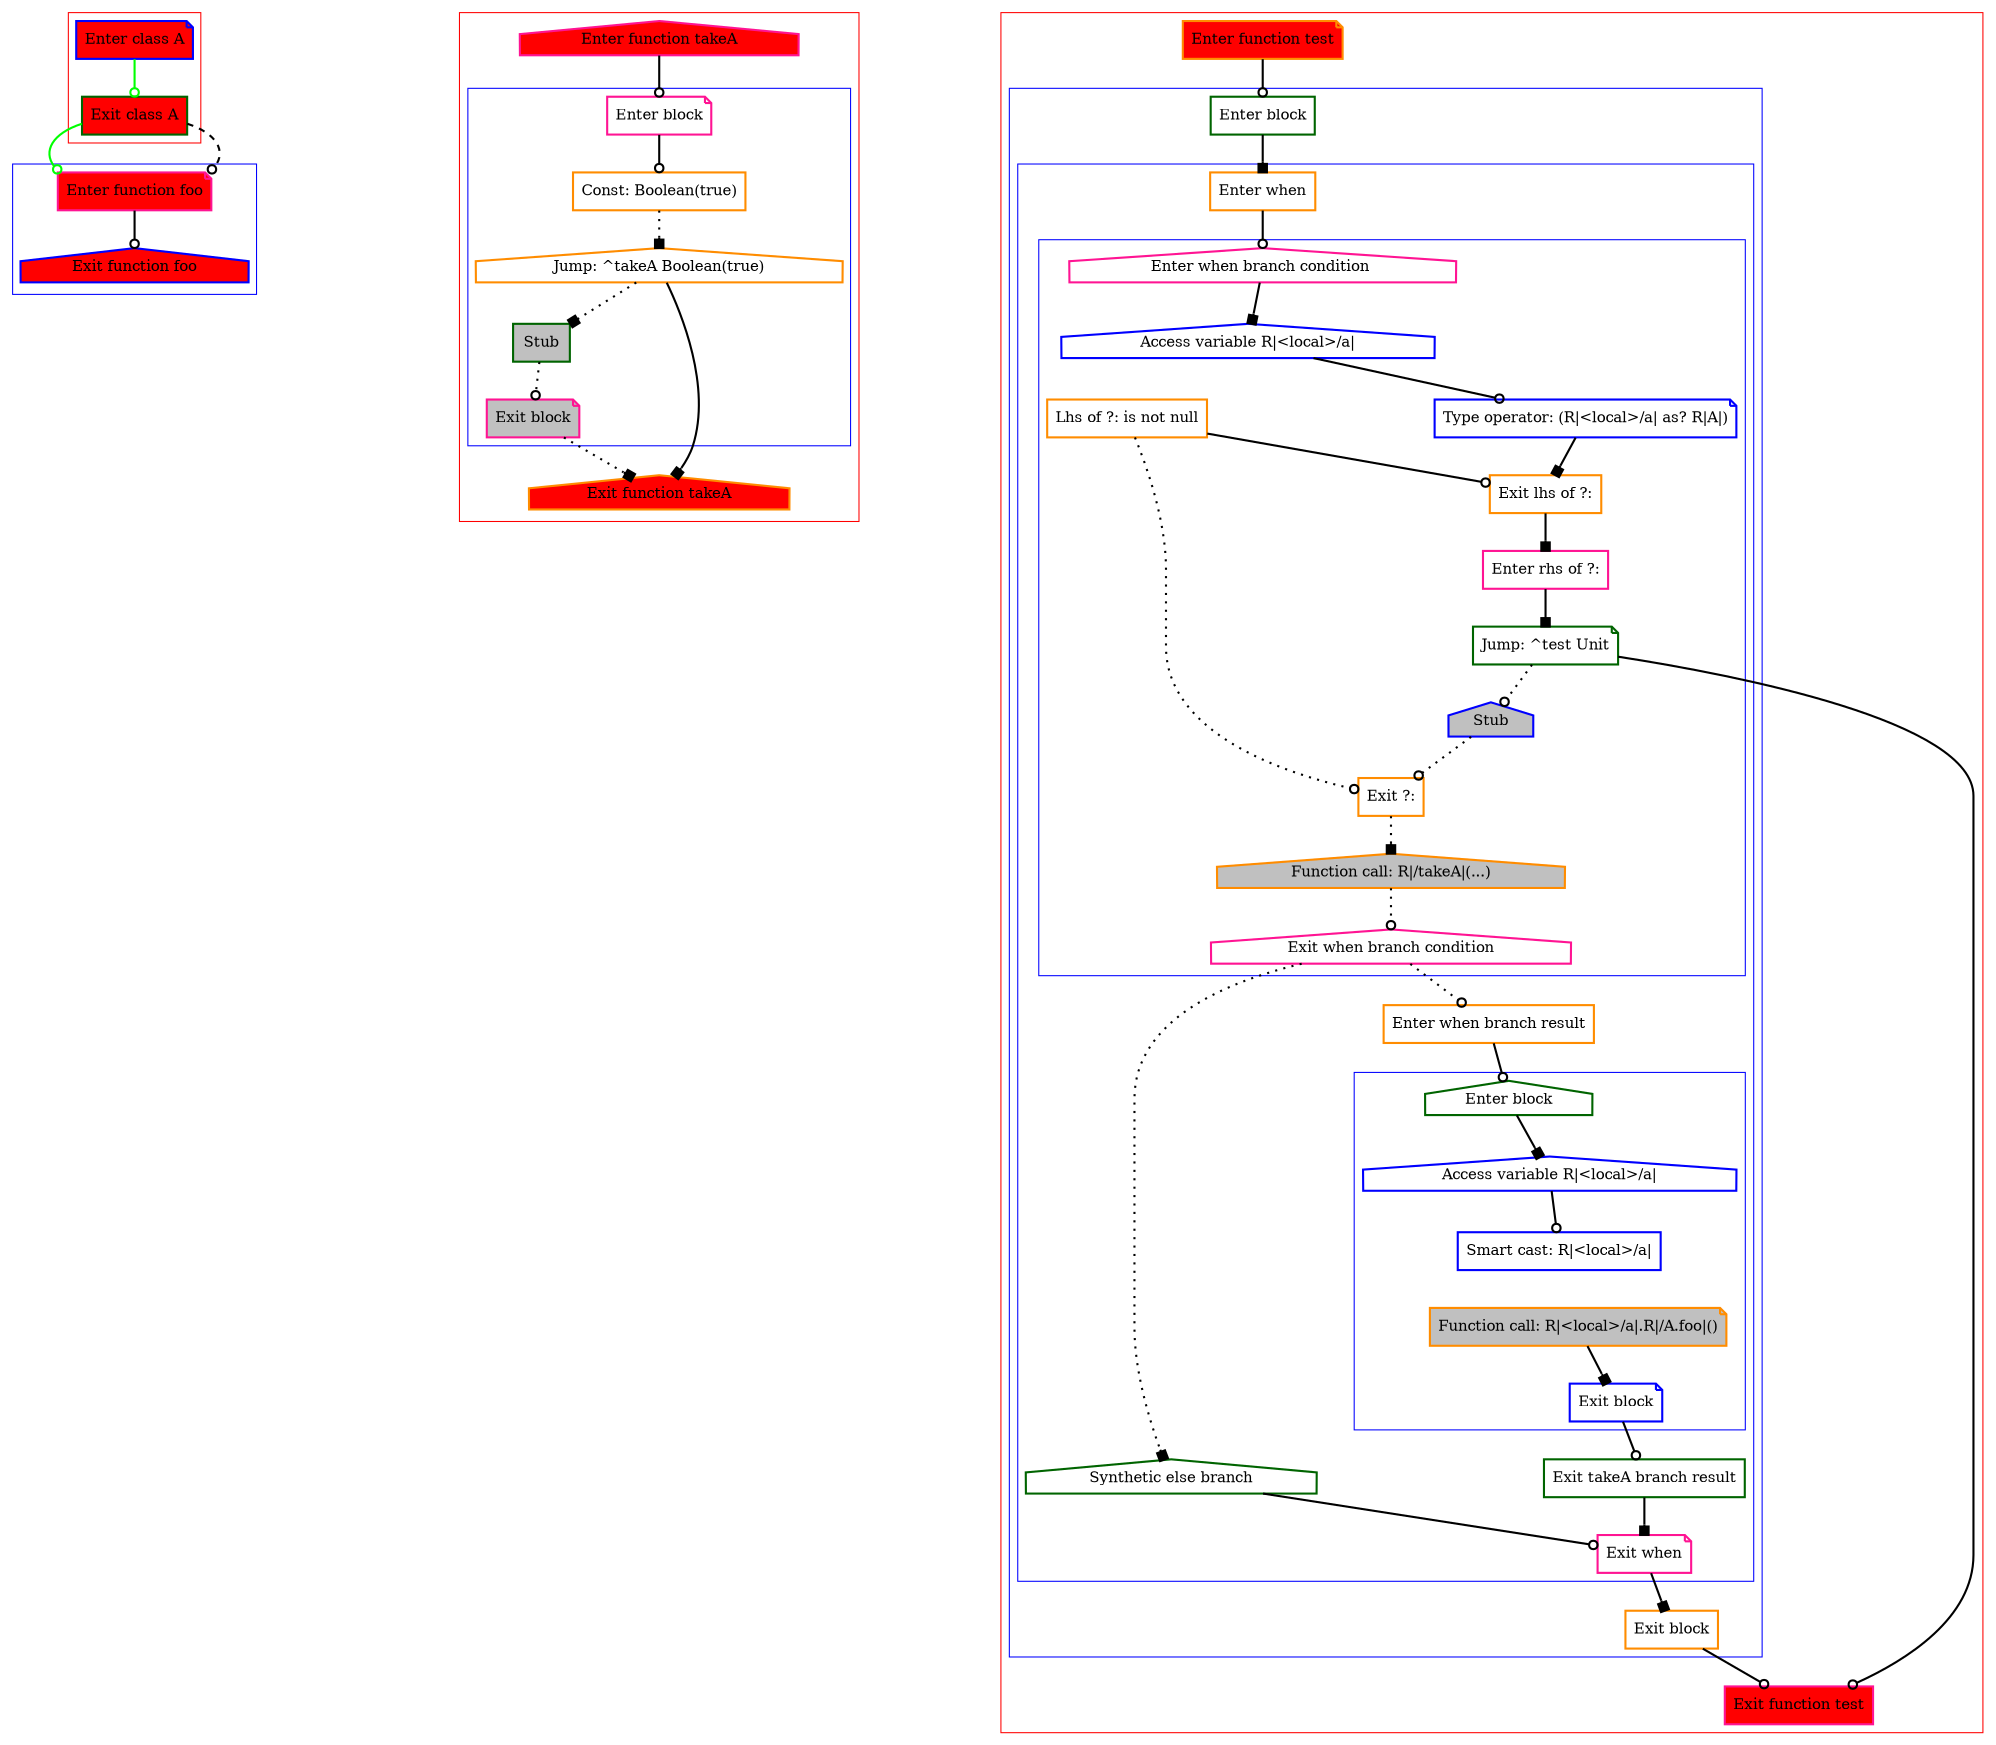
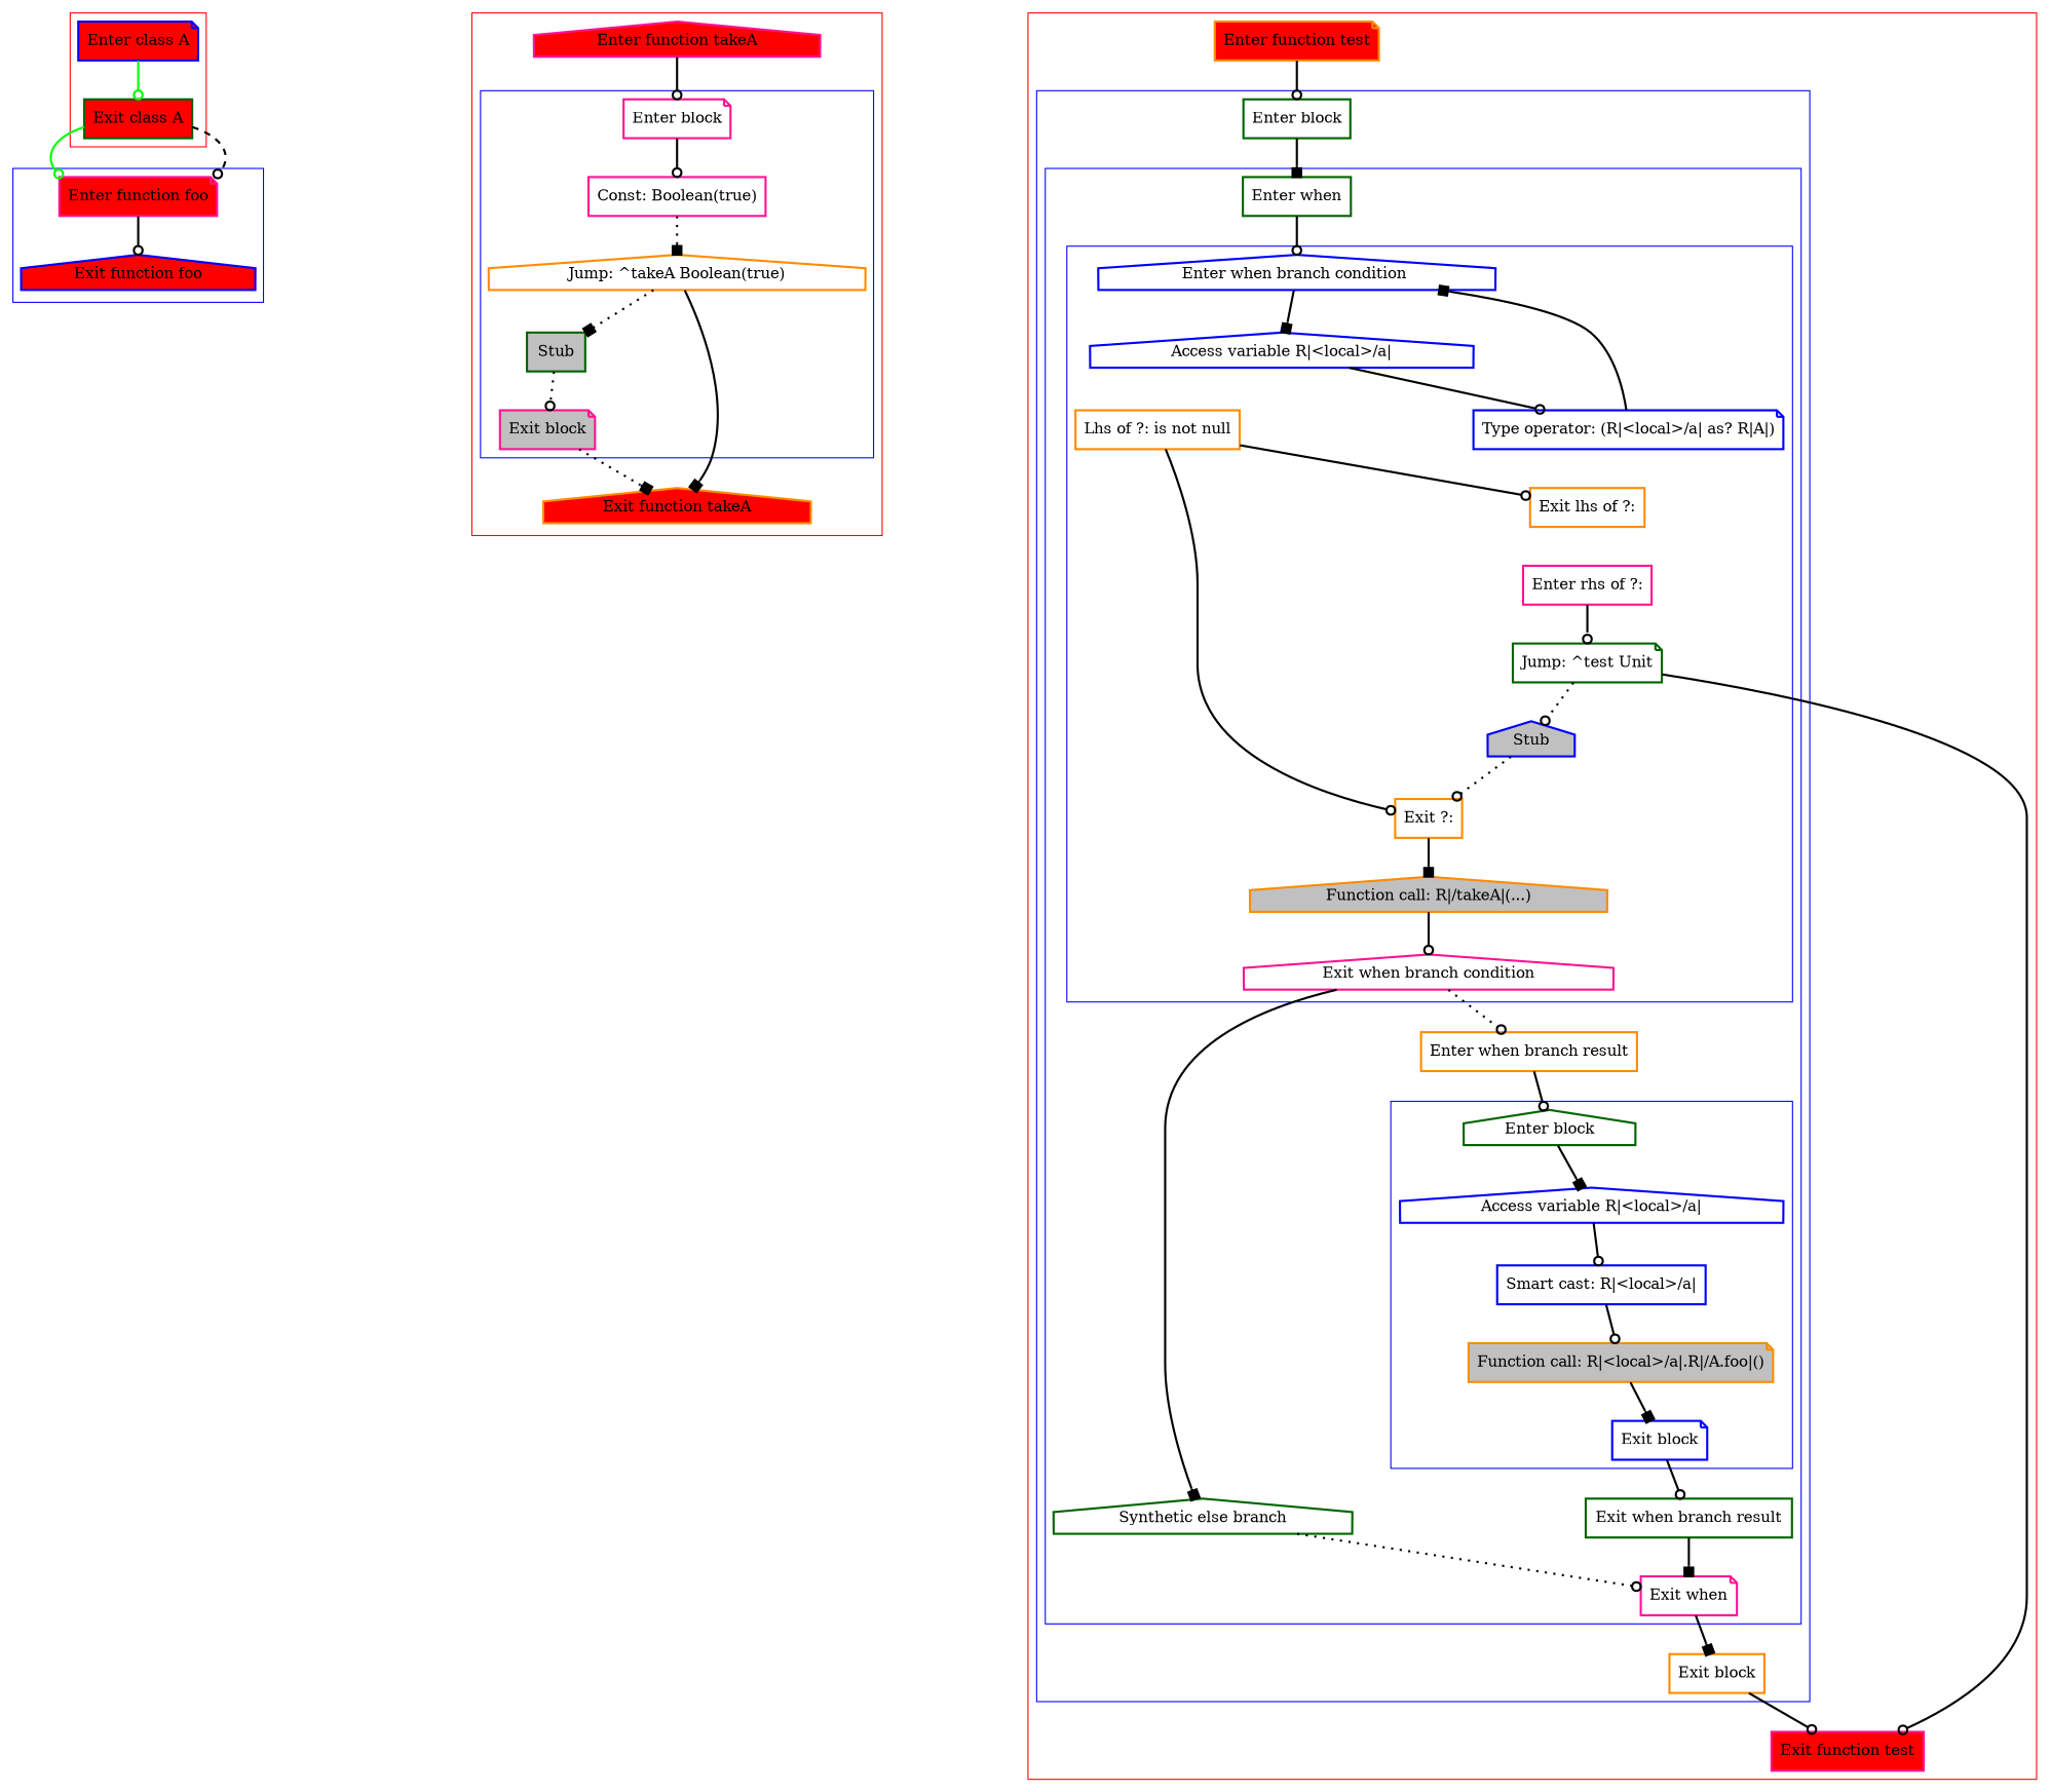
  digraph {
    nodesep=3
    node [color=deeppink penwidth=2 shape=box]
    edge [arrowhead=odot penwidth=2]
    n1 [color=blue fillcolor=red label="Enter class A" shape=note style=filled]
    n2 [color=darkgreen fillcolor=red label="Exit class A" style=filled]
    n3 [fillcolor=red label="Enter function foo" shape=note style=filled]
    n4 [color=blue fillcolor=red label="Exit function foo" shape=house style=filled]
    n5 [label="Enter block" shape=note]
-   n6 [color=darkorange label="Const: Boolean(true)"]
+   n6 [label="Const: Boolean(true)"]
    n7 [color=darkorange label="Jump: ^takeA Boolean(true)" shape=house]
    n8 [color=darkgreen fillcolor=gray label=Stub style=filled]
    n9 [fillcolor=gray label="Exit block" shape=note style=filled]
    n10 [fillcolor=red label="Enter function takeA" shape=house style=filled]
    n11 [color=darkorange fillcolor=red label="Exit function takeA" shape=house style=filled]
-   n12 [label="Enter when branch condition " shape=house]
+   n12 [color=blue label="Enter when branch condition " shape=house]
    n13 [color=blue label="Access variable R|<local>/a|" shape=house]
    n14 [color=blue label="Type operator: (R|<local>/a| as? R|A|)" shape=note]
    n15 [color=darkorange label="Exit lhs of ?:"]
    n16 [label="Enter rhs of ?:"]
    n17 [color=darkgreen label="Jump: ^test Unit" shape=note]
    n18 [color=blue fillcolor=gray label=Stub shape=house style=filled]
    n19 [color=darkorange label="Lhs of ?: is not null"]
    n20 [color=darkorange label="Exit ?:"]
    n21 [color=darkorange fillcolor=gray label="Function call: R|/takeA|(...)" shape=house style=filled]
    n22 [label="Exit when branch condition" shape=house]
    n23 [color=darkgreen label="Enter block" shape=house]
    n24 [color=blue label="Access variable R|<local>/a|" shape=house]
    n25 [color=blue label="Smart cast: R|<local>/a|"]
    n26 [color=darkorange fillcolor=gray label="Function call: R|<local>/a|.R|/A.foo|()" shape=note style=filled]
    n27 [color=blue label="Exit block" shape=note]
-   n28 [color=darkorange label="Enter when"]
+   n28 [color=darkgreen label="Enter when"]
    n29 [color=darkgreen label="Synthetic else branch" shape=house]
    n30 [color=darkorange label="Enter when branch result"]
-   n31 [color=darkgreen label="Exit takeA branch result"]
+   n31 [color=darkgreen label="Exit when branch result"]
    n32 [label="Exit when" shape=note]
    n33 [color=darkgreen label="Enter block"]
    n34 [color=darkorange label="Exit block"]
    n35 [color=darkorange fillcolor=red label="Enter function test" shape=note style=filled]
    n36 [fillcolor=red label="Exit function test" style=filled]
    subgraph cluster_1 {
      color=red
      n1
      n2
    }
    subgraph cluster_2 {
      color=blue
      n3
      n4
    }
    subgraph cluster_3 {
      color=red
      n10
      n11
      subgraph cluster_4 {
        color=blue
        n5
        n6
        n7
        n8
        n9
      }
    }
    subgraph cluster_5 {
      color=red
      n35
      n36
      subgraph cluster_6 {
        color=blue
        n33
        n34
        subgraph cluster_7 {
          color=blue
          n28
          n29
          n30
          n31
          n32
          subgraph cluster_8 {
            color=blue
            n12
            n13
            n14
            n15
            n16
            n17
            n18
            n19
            n20
            n21
            n22
          }
          subgraph cluster_9 {
            color=blue
            n23
            n24
            n25
            n26
            n27
          }
        }
      }
    }
    n1 -> n2 [color=green]
    n2 -> n3 [color=green]
    n2 -> n3 [style=dashed]
    n3 -> n4
    n5 -> n6
    n6 -> n7 [arrowhead=box style=dotted]
    n7 -> n8 [arrowhead=box style=dotted]
    n7 -> n11 [arrowhead=box]
    n8 -> n9 [style=dotted]
    n9 -> n11 [arrowhead=box style=dotted]
    n10 -> n5
    n12 -> n13 [arrowhead=box]
    n13 -> n14
-   n14 -> n15 [arrowhead=box]
-   n15 -> n16 [arrowhead=box]
-   n16 -> n17 [arrowhead=box]
+   n14 -> n12 [arrowhead=box]
+   n16 -> n17
    n17 -> n18 [style=dotted]
    n17 -> n36
    n18 -> n20 [style=dotted]
    n19 -> n15
-   n19 -> n20 [style=dotted]
-   n20 -> n21 [arrowhead=box style=dotted]
-   n21 -> n22 [style=dotted]
-   n22 -> n29 [arrowhead=box style=dotted]
+   n19 -> n20
+   n20 -> n21 [arrowhead=box]
+   n21 -> n22
+   n22 -> n29 [arrowhead=box]
    n22 -> n30 [style=dotted]
    n23 -> n24 [arrowhead=box]
    n24 -> n25
+   n25 -> n26
    n26 -> n27 [arrowhead=box]
    n27 -> n31
    n28 -> n12
-   n29 -> n32
+   n29 -> n32 [style=dotted]
    n30 -> n23
    n31 -> n32 [arrowhead=box]
    n32 -> n34 [arrowhead=box]
    n33 -> n28 [arrowhead=box]
    n34 -> n36
    n35 -> n33
  }
